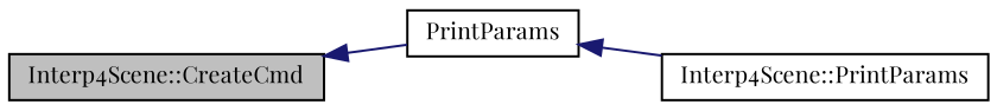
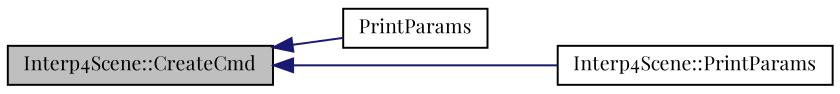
  digraph {
    fontname="Playfair Display"
    rankdir=LR
    node [color=black fillcolor=white fontname="Playfair Display" fontsize=10 shape=record style=filled]
    edge [color=midnightblue dir=back fontname="Playfair Display" fontsize=10 labelfontname=FreeSans labelfontsize=10 style=solid]
    n1 [fillcolor=grey75 fontcolor=black height=0.2 label="Interp4Scene::CreateCmd" width=0.4]
    n2 [height=0.2 label=PrintParams width=0.4]
    n3 [height=0.2 label="Interp4Scene::PrintParams" width=0.4]
    n1 -> n2
-   n2 -> n3
+   n1 -> n3
  }
